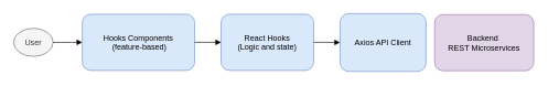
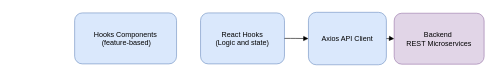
  <mxCell id="0" />
  <mxCell id="1" parent="0" />
- <mxCell id="2" value="User" style="shape=ellipse;fillColor=#f5f5f5;strokeColor=#666666;fontColor=#333333;" vertex="1" parent="1"><mxGeometry x="20" y="42.25" width="60" height="42.5" as="geometry" /></mxCell>
  <mxCell id="3" value="Hooks Components&#10; (feature-based)" style="shape=rectangle;rounded=1;fillColor=#dae8fc;strokeColor=#6c8ebf;" vertex="1" parent="1"><mxGeometry x="124" y="21" width="170" height="85" as="geometry" /></mxCell>
  <mxCell id="4" value="React Hooks&#10;(Logic and state)" style="shape=rectangle;rounded=1;fillColor=#dae8fc;strokeColor=#6c8ebf;" vertex="1" parent="1"><mxGeometry x="334" y="21" width="140" height="85" as="geometry" /></mxCell>
  <mxCell id="5" value="Axios API Client" style="shape=rectangle;rounded=1;fillColor=#dae8fc;strokeColor=#6c8ebf;" vertex="1" parent="1"><mxGeometry x="514" y="20" width="130" height="87.5" as="geometry" /></mxCell>
  <mxCell id="6" value="Backend &#10;REST Microservices" style="shape=rectangle;rounded=1;fillColor=#e1d5e7;strokeColor=#9673a6;" vertex="1" parent="1"><mxGeometry x="657" y="21.5" width="150" height="85" as="geometry" /></mxCell>
- <mxCell id="7" style="edgeStyle=orthogonalEdgeStyle;endArrow=block;" edge="1" parent="1" source="2" target="3"><mxGeometry relative="1" as="geometry" /></mxCell>
- <mxCell id="8" style="edgeStyle=orthogonalEdgeStyle;endArrow=block;" edge="1" parent="1" source="3" target="4"><mxGeometry relative="1" as="geometry" /></mxCell>
  <mxCell id="9" style="edgeStyle=orthogonalEdgeStyle;endArrow=block;" edge="1" parent="1" source="4" target="5"><mxGeometry relative="1" as="geometry" /></mxCell>
+ <mxCell id="10" style="edgeStyle=orthogonalEdgeStyle;endArrow=block;" edge="1" parent="1" source="5" target="6"><mxGeometry relative="1" as="geometry" /></mxCell>
